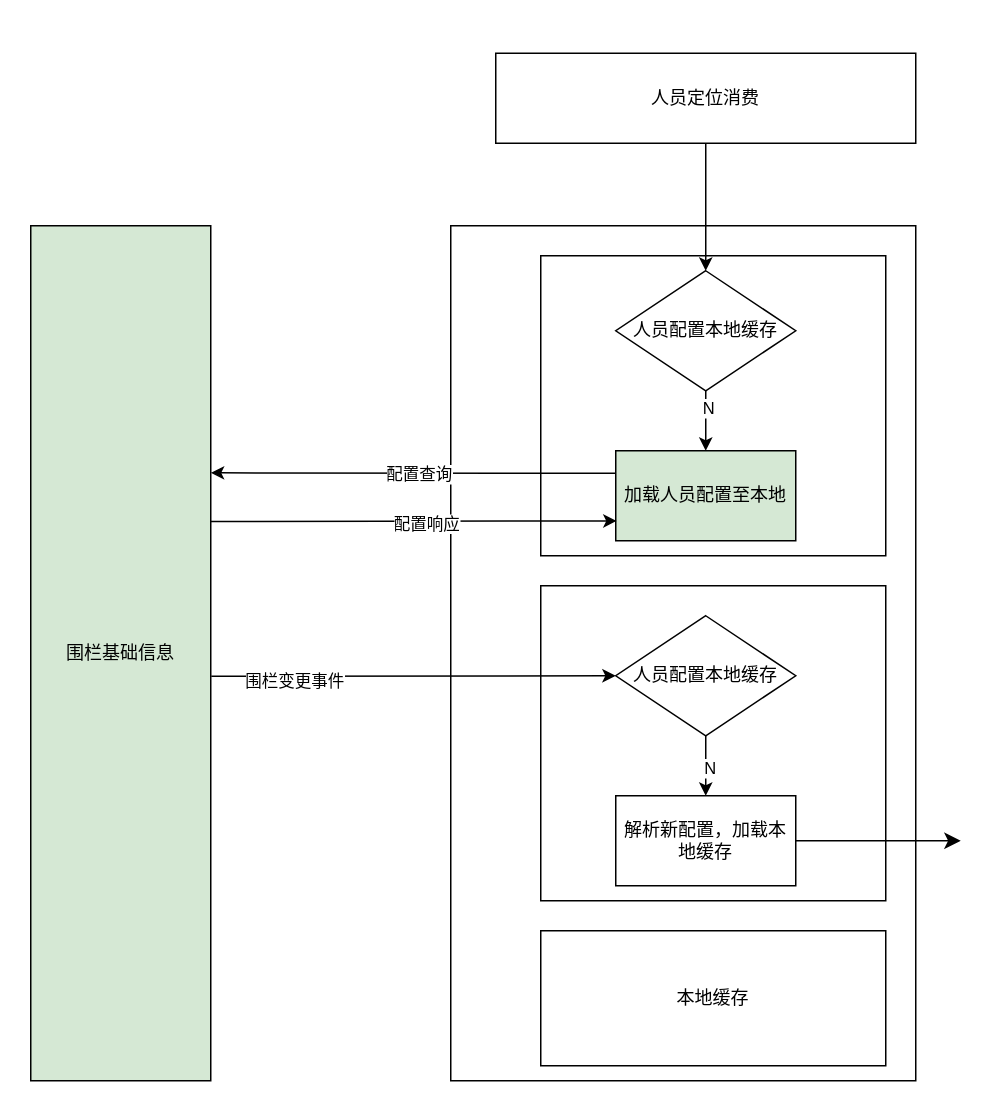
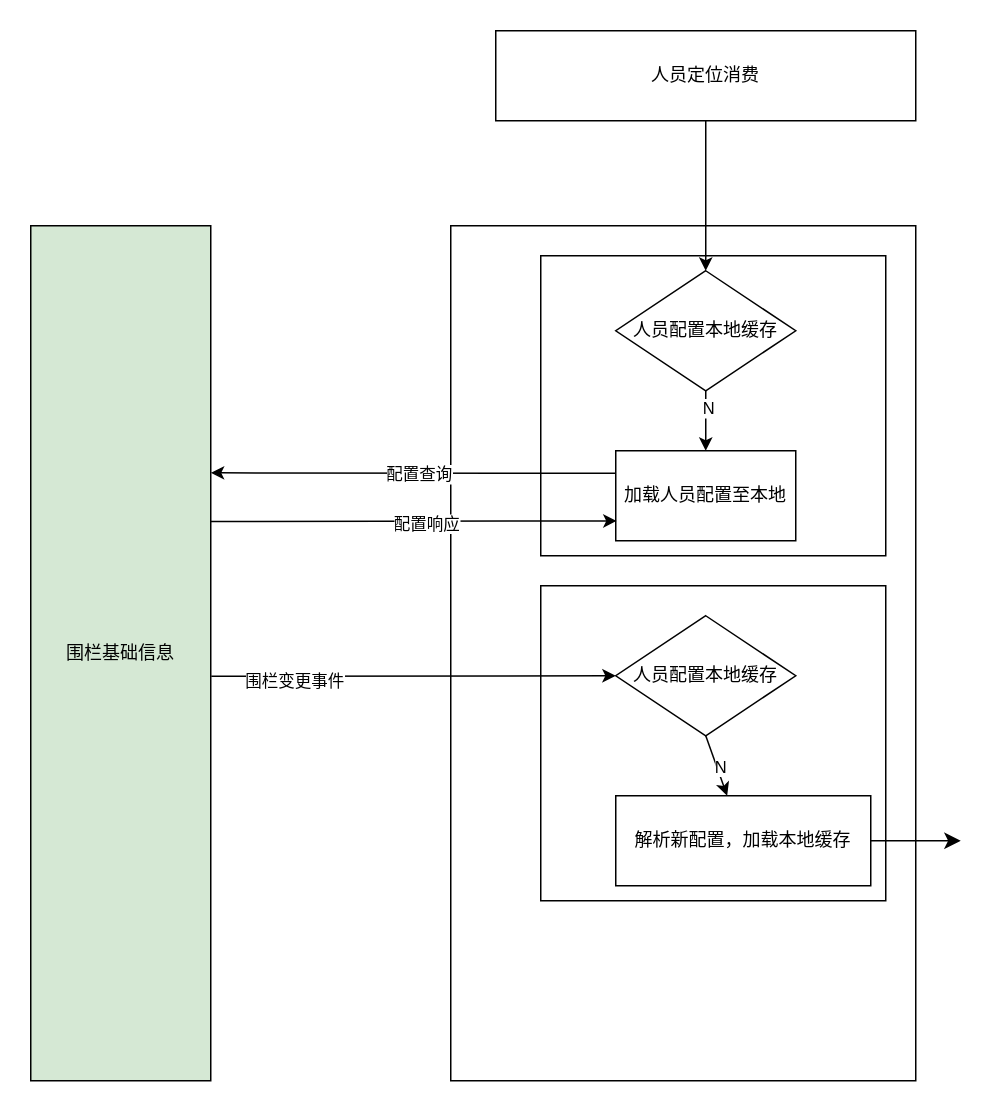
  <mxCell id="0" />
  <mxCell id="1" parent="0" />
  <mxCell id="2" value="围栏基础信息" style="rounded=0;whiteSpace=wrap;html=1;fillColor=#d5e8d4;" vertex="1" parent="1"><mxGeometry x="20" y="150" width="120" height="570" as="geometry" /></mxCell>
  <mxCell id="3" value="" style="rounded=0;whiteSpace=wrap;html=1;" vertex="1" parent="1"><mxGeometry x="300" y="150" width="310" height="570" as="geometry" /></mxCell>
  <mxCell id="4" value="" style="rounded=0;whiteSpace=wrap;html=1;" vertex="1" parent="1"><mxGeometry x="360" y="170" width="230" height="200" as="geometry" /></mxCell>
  <mxCell id="5" value="人员配置本地缓存" style="rhombus;whiteSpace=wrap;html=1;" vertex="1" parent="1"><mxGeometry x="410" y="180" width="120" height="80" as="geometry" /></mxCell>
- <mxCell id="6" value="加载人员配置至本地" style="rounded=0;whiteSpace=wrap;html=1;fillColor=#d5e8d4;" vertex="1" parent="1"><mxGeometry x="410" y="300" width="120" height="60" as="geometry" /></mxCell>
- <mxCell id="7" value="人员定位消费" style="rounded=0;whiteSpace=wrap;html=1;" vertex="1" parent="1"><mxGeometry x="330" y="35" width="280" height="60" as="geometry" /></mxCell>
+ <mxCell id="6" value="加载人员配置至本地" style="rounded=0;whiteSpace=wrap;html=1;" vertex="1" parent="1"><mxGeometry x="410" y="300" width="120" height="60" as="geometry" /></mxCell>
+ <mxCell id="7" value="人员定位消费" style="rounded=0;whiteSpace=wrap;html=1;" vertex="1" parent="1"><mxGeometry x="330" y="20" width="280" height="60" as="geometry" /></mxCell>
  <mxCell id="8" value="" style="endArrow=classic;html=1;rounded=0;exitX=0.5;exitY=1;exitDx=0;exitDy=0;" edge="1" parent="1" source="7" target="5"><mxGeometry width="50" height="50" relative="1" as="geometry"><mxPoint x="630" y="130" as="sourcePoint" /><mxPoint x="680" y="80" as="targetPoint" /></mxGeometry></mxCell>
  <mxCell id="9" value="" style="endArrow=classic;html=1;rounded=0;exitX=0.5;exitY=1;exitDx=0;exitDy=0;entryX=0.5;entryY=0;entryDx=0;entryDy=0;" edge="1" parent="1" source="5" target="6"><mxGeometry width="50" height="50" relative="1" as="geometry"><mxPoint x="520" y="300" as="sourcePoint" /><mxPoint x="570" y="250" as="targetPoint" /></mxGeometry></mxCell>
  <mxCell id="10" value="N" style="edgeLabel;html=1;align=center;verticalAlign=middle;resizable=0;points=[];" vertex="1" connectable="0" parent="9"><mxGeometry x="-0.46" y="1" relative="1" as="geometry"><mxPoint as="offset" /></mxGeometry></mxCell>
  <mxCell id="11" value="" style="rounded=0;whiteSpace=wrap;html=1;" vertex="1" parent="1"><mxGeometry x="360" y="390" width="230" height="210" as="geometry" /></mxCell>
- <mxCell id="12" value="本地缓存" style="rounded=0;whiteSpace=wrap;html=1;" vertex="1" parent="1"><mxGeometry x="360" y="620" width="230" height="90" as="geometry" /></mxCell>
  <mxCell id="13" value="" style="endArrow=classic;html=1;rounded=0;exitX=0;exitY=0.25;exitDx=0;exitDy=0;entryX=1;entryY=0.289;entryDx=0;entryDy=0;entryPerimeter=0;" edge="1" parent="1" source="6" target="2"><mxGeometry width="50" height="50" relative="1" as="geometry"><mxPoint x="220" y="350" as="sourcePoint" /><mxPoint x="270" y="300" as="targetPoint" /></mxGeometry></mxCell>
  <mxCell id="14" value="配置查询" style="edgeLabel;html=1;align=center;verticalAlign=middle;resizable=0;points=[];" vertex="1" connectable="0" parent="13"><mxGeometry x="-0.028" y="1" relative="1" as="geometry"><mxPoint as="offset" /></mxGeometry></mxCell>
  <mxCell id="15" value="" style="endArrow=classic;html=1;rounded=0;exitX=1;exitY=0.346;exitDx=0;exitDy=0;exitPerimeter=0;entryX=0.005;entryY=0.78;entryDx=0;entryDy=0;entryPerimeter=0;" edge="1" parent="1" source="2" target="6"><mxGeometry width="50" height="50" relative="1" as="geometry"><mxPoint x="210" y="400" as="sourcePoint" /><mxPoint x="260" y="350" as="targetPoint" /></mxGeometry></mxCell>
  <mxCell id="16" value="配置响应" style="edgeLabel;html=1;align=center;verticalAlign=middle;resizable=0;points=[];" vertex="1" connectable="0" parent="15"><mxGeometry x="0.057" y="-2" relative="1" as="geometry"><mxPoint as="offset" /></mxGeometry></mxCell>
  <mxCell id="17" value="人员配置本地缓存" style="rhombus;whiteSpace=wrap;html=1;" vertex="1" parent="1"><mxGeometry x="410" y="410" width="120" height="80" as="geometry" /></mxCell>
  <mxCell id="18" value="" style="endArrow=classic;html=1;rounded=0;exitX=1.003;exitY=0.527;exitDx=0;exitDy=0;exitPerimeter=0;entryX=0;entryY=0.5;entryDx=0;entryDy=0;" edge="1" parent="1" source="2" target="17"><mxGeometry width="50" height="50" relative="1" as="geometry"><mxPoint x="230" y="490" as="sourcePoint" /><mxPoint x="280" y="440" as="targetPoint" /></mxGeometry></mxCell>
  <mxCell id="19" value="围栏变更事件" style="edgeLabel;html=1;align=center;verticalAlign=middle;resizable=0;points=[];" vertex="1" connectable="0" parent="18"><mxGeometry x="-0.595" y="-3" relative="1" as="geometry"><mxPoint as="offset" /></mxGeometry></mxCell>
- <mxCell id="20" value="解析新配置，加载本地缓存" style="rounded=0;whiteSpace=wrap;html=1;" vertex="1" parent="1"><mxGeometry x="410" y="530" width="120" height="60" as="geometry" /></mxCell>
+ <mxCell id="20" value="解析新配置，加载本地缓存" style="rounded=0;whiteSpace=wrap;html=1;" vertex="1" parent="1"><mxGeometry x="410" y="530" width="170" height="60" as="geometry" /></mxCell>
  <mxCell id="21" value="" style="endArrow=classic;html=1;rounded=0;exitX=0.5;exitY=1;exitDx=0;exitDy=0;" edge="1" parent="1" source="17" target="20"><mxGeometry width="50" height="50" relative="1" as="geometry"><mxPoint x="660" y="530" as="sourcePoint" /><mxPoint x="710" y="480" as="targetPoint" /></mxGeometry></mxCell>
  <mxCell id="22" value="N" style="edgeLabel;html=1;align=center;verticalAlign=middle;resizable=0;points=[];" vertex="1" connectable="0" parent="21"><mxGeometry x="0.05" y="2" relative="1" as="geometry"><mxPoint as="offset" /></mxGeometry></mxCell>
  <mxCell id="23" value="" style="edgeStyle=segmentEdgeStyle;endArrow=classic;html=1;curved=0;rounded=0;endSize=8;startSize=8;exitX=1;exitY=0.5;exitDx=0;exitDy=0;" edge="1" parent="1" source="20"><mxGeometry width="50" height="50" relative="1" as="geometry"><mxPoint x="690" y="590" as="sourcePoint" /><mxPoint x="640" y="560" as="targetPoint" /></mxGeometry></mxCell>
